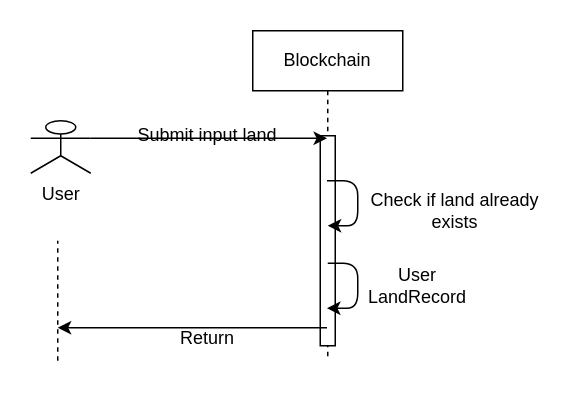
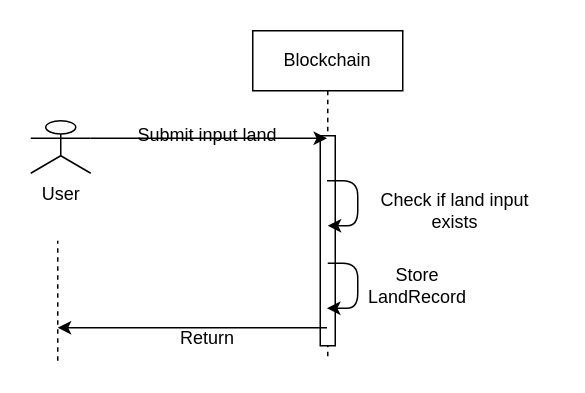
  <mxCell id="0" />
  <mxCell id="1" parent="0" />
  <mxCell id="2" value="Blockchain" style="shape=umlLifeline;perimeter=lifelinePerimeter;whiteSpace=wrap;html=1;container=1;collapsible=0;recursiveResize=0;outlineConnect=0;" vertex="1" parent="1"><mxGeometry x="168" y="20" width="100" height="220" as="geometry" /></mxCell>
  <mxCell id="3" value="" style="html=1;points=[];perimeter=orthogonalPerimeter;" vertex="1" parent="2"><mxGeometry x="45" y="70" width="10" height="140" as="geometry" /></mxCell>
  <mxCell id="4" value="User" style="shape=umlActor;verticalLabelPosition=bottom;verticalAlign=top;html=1;" vertex="1" parent="1"><mxGeometry x="20" y="80" width="40" height="35" as="geometry" /></mxCell>
- <mxCell id="5" value="Check if land already exists" style="text;html=1;strokeColor=none;fillColor=none;align=center;verticalAlign=middle;whiteSpace=wrap;rounded=0;" vertex="1" parent="1"><mxGeometry x="238" y="130" width="130" height="20" as="geometry" /></mxCell>
- <mxCell id="6" value="User LandRecord" style="text;html=1;strokeColor=none;fillColor=none;align=center;verticalAlign=middle;whiteSpace=wrap;rounded=0;" vertex="1" parent="1"><mxGeometry x="258" y="180" width="40" height="20" as="geometry" /></mxCell>
+ <mxCell id="5" value="Check if land input exists" style="text;html=1;strokeColor=none;fillColor=none;align=center;verticalAlign=middle;whiteSpace=wrap;rounded=0;" vertex="1" parent="1"><mxGeometry x="238" y="130" width="130" height="20" as="geometry" /></mxCell>
+ <mxCell id="6" value="Store LandRecord" style="text;html=1;strokeColor=none;fillColor=none;align=center;verticalAlign=middle;whiteSpace=wrap;rounded=0;" vertex="1" parent="1"><mxGeometry x="258" y="180" width="40" height="20" as="geometry" /></mxCell>
  <mxCell id="7" value="" style="endArrow=classic;html=1;" edge="1" parent="1"><mxGeometry width="50" height="50" relative="1" as="geometry"><mxPoint x="217.5" y="218" as="sourcePoint" /><mxPoint x="38" y="218" as="targetPoint" /></mxGeometry></mxCell>
  <mxCell id="8" value="Return" style="text;html=1;strokeColor=none;fillColor=none;align=center;verticalAlign=middle;whiteSpace=wrap;rounded=0;" vertex="1" parent="1"><mxGeometry x="118" y="215" width="40" height="20" as="geometry" /></mxCell>
  <mxCell id="9" value="" style="endArrow=none;dashed=1;html=1;" edge="1" parent="1"><mxGeometry width="50" height="50" relative="1" as="geometry"><mxPoint x="38" y="240" as="sourcePoint" /><mxPoint x="38" y="160" as="targetPoint" /></mxGeometry></mxCell>
  <mxCell id="10" value="" style="endArrow=classic;html=1;exitX=1;exitY=0.333;exitDx=0;exitDy=0;exitPerimeter=0;" edge="1" parent="1" source="4" target="2"><mxGeometry width="50" height="50" relative="1" as="geometry"><mxPoint x="198" y="200" as="sourcePoint" /><mxPoint x="248" y="150" as="targetPoint" /></mxGeometry></mxCell>
  <mxCell id="11" value="Submit input land" style="text;html=1;strokeColor=none;fillColor=none;align=center;verticalAlign=middle;whiteSpace=wrap;rounded=0;" vertex="1" parent="1"><mxGeometry x="73" y="80" width="130" height="20" as="geometry" /></mxCell>
  <mxCell id="12" value="" style="endArrow=classic;html=1;" edge="1" parent="1" source="2"><mxGeometry width="50" height="50" relative="1" as="geometry"><mxPoint x="198" y="200" as="sourcePoint" /><mxPoint x="218" y="150" as="targetPoint" /><Array as="points"><mxPoint x="238" y="120" /><mxPoint x="238" y="150" /></Array></mxGeometry></mxCell>
  <mxCell id="13" value="" style="endArrow=classic;html=1;" edge="1" parent="1" target="2"><mxGeometry width="50" height="50" relative="1" as="geometry"><mxPoint x="218" y="175" as="sourcePoint" /><mxPoint x="228.5" y="205" as="targetPoint" /><Array as="points"><mxPoint x="238" y="175" /><mxPoint x="238" y="205" /></Array></mxGeometry></mxCell>
